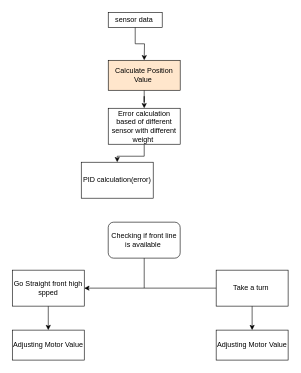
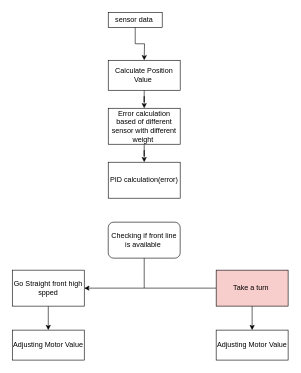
  <mxCell id="0" />
  <mxCell id="1" parent="0" />
  <mxCell id="2" value="" style="edgeStyle=orthogonalEdgeStyle;rounded=0;orthogonalLoop=1;jettySize=auto;html=1;" edge="1" parent="1" source="3"><mxGeometry relative="1" as="geometry"><mxPoint x="240" y="100" as="targetPoint" /></mxGeometry></mxCell>
  <mxCell id="3" value="sensor data&amp;nbsp;" style="rounded=0;whiteSpace=wrap;html=1;" vertex="1" parent="1"><mxGeometry x="180" y="20" width="90" height="25" as="geometry" /></mxCell>
  <mxCell id="4" style="edgeStyle=orthogonalEdgeStyle;rounded=0;orthogonalLoop=1;jettySize=auto;html=1;" edge="1" parent="1" source="5" target="7"><mxGeometry relative="1" as="geometry"><mxPoint x="240" y="210" as="targetPoint" /></mxGeometry></mxCell>
- <mxCell id="5" value="Calculate Position Value&amp;nbsp;" style="rounded=0;whiteSpace=wrap;html=1;fillColor=#ffe6cc;" vertex="1" parent="1"><mxGeometry x="180" y="100" width="120" height="50" as="geometry" /></mxCell>
+ <mxCell id="5" value="Calculate Position Value&amp;nbsp;" style="rounded=0;whiteSpace=wrap;html=1;" vertex="1" parent="1"><mxGeometry x="180" y="100" width="120" height="50" as="geometry" /></mxCell>
  <mxCell id="6" style="edgeStyle=orthogonalEdgeStyle;rounded=0;orthogonalLoop=1;jettySize=auto;html=1;" edge="1" parent="1" source="7" target="8"><mxGeometry relative="1" as="geometry"><mxPoint x="240" y="300" as="targetPoint" /></mxGeometry></mxCell>
  <mxCell id="7" value="Error calculation based of different sensor with different weight&amp;nbsp;" style="rounded=0;whiteSpace=wrap;html=1;" vertex="1" parent="1"><mxGeometry x="180" y="180" width="120" height="60" as="geometry" /></mxCell>
- <mxCell id="8" value="PID calculation(error)" style="rounded=0;whiteSpace=wrap;html=1;" vertex="1" parent="1"><mxGeometry x="135" y="270" width="120" height="60" as="geometry" /></mxCell>
+ <mxCell id="8" value="PID calculation(error)" style="rounded=0;whiteSpace=wrap;html=1;" vertex="1" parent="1"><mxGeometry x="180" y="270" width="120" height="60" as="geometry" /></mxCell>
  <mxCell id="9" value="Adjusting Motor Value" style="rounded=0;whiteSpace=wrap;html=1;" vertex="1" parent="1"><mxGeometry x="20" y="550" width="120" height="50" as="geometry" /></mxCell>
  <mxCell id="10" value="Checking if front line is available&amp;nbsp;" style="whiteSpace=wrap;html=1;rounded=1;" vertex="1" parent="1"><mxGeometry x="180" y="370" width="120" height="60" as="geometry" /></mxCell>
  <mxCell id="11" value="" style="endArrow=classic;html=1;rounded=0;exitX=0.5;exitY=1;exitDx=0;exitDy=0;" edge="1" parent="1" source="10"><mxGeometry width="50" height="50" relative="1" as="geometry"><mxPoint x="290" y="500" as="sourcePoint" /><mxPoint x="390" y="480" as="targetPoint" /><Array as="points"><mxPoint x="240" y="480" /></Array></mxGeometry></mxCell>
  <mxCell id="12" value="" style="endArrow=classic;html=1;rounded=0;" edge="1" parent="1" target="14"><mxGeometry width="50" height="50" relative="1" as="geometry"><mxPoint x="240" y="480" as="sourcePoint" /><mxPoint x="110" y="480" as="targetPoint" /><Array as="points" /></mxGeometry></mxCell>
  <mxCell id="13" value="" style="edgeStyle=orthogonalEdgeStyle;rounded=0;orthogonalLoop=1;jettySize=auto;html=1;" edge="1" parent="1" source="14" target="9"><mxGeometry relative="1" as="geometry" /></mxCell>
  <mxCell id="14" value="Go Straight front high spped" style="rounded=0;whiteSpace=wrap;html=1;" vertex="1" parent="1"><mxGeometry x="20" y="450" width="120" height="60" as="geometry" /></mxCell>
  <mxCell id="15" value="" style="edgeStyle=orthogonalEdgeStyle;rounded=0;orthogonalLoop=1;jettySize=auto;html=1;" edge="1" parent="1" source="16" target="17"><mxGeometry relative="1" as="geometry" /></mxCell>
- <mxCell id="16" value="Take a turn&amp;nbsp;" style="rounded=0;whiteSpace=wrap;html=1;" vertex="1" parent="1"><mxGeometry x="360" y="450" width="120" height="60" as="geometry" /></mxCell>
+ <mxCell id="16" value="Take a turn&amp;nbsp;" style="rounded=0;whiteSpace=wrap;html=1;fillColor=#f8cecc;" vertex="1" parent="1"><mxGeometry x="360" y="450" width="120" height="60" as="geometry" /></mxCell>
  <mxCell id="17" value="Adjusting Motor Value" style="rounded=0;whiteSpace=wrap;html=1;" vertex="1" parent="1"><mxGeometry x="360" y="550" width="120" height="50" as="geometry" /></mxCell>
